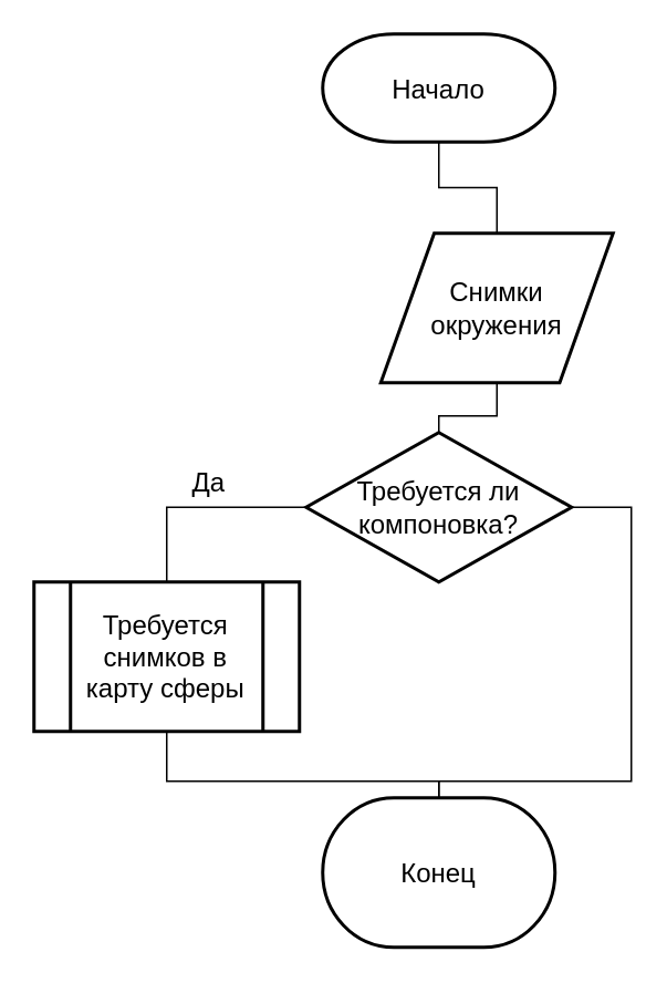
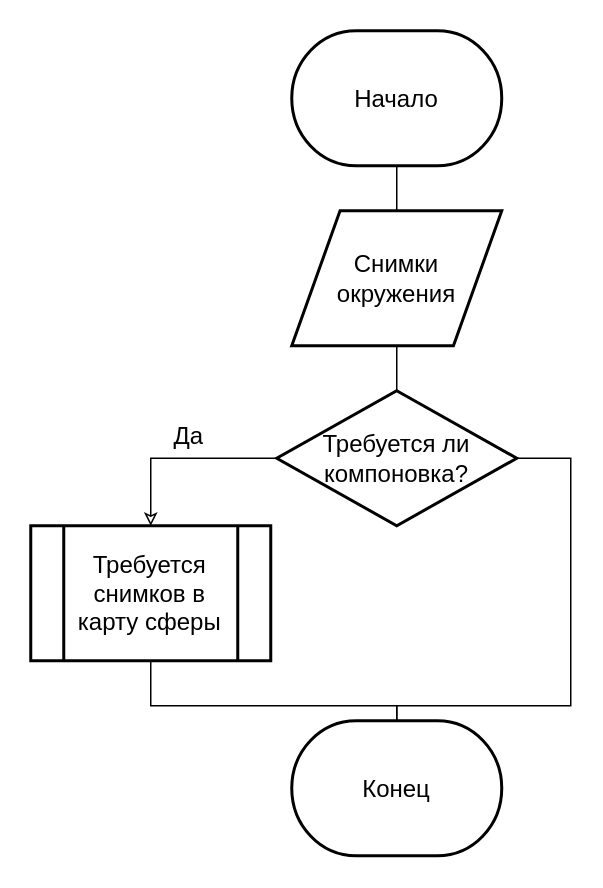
  <mxCell id="0" />
  <mxCell id="1" parent="0" />
  <mxCell id="2" style="edgeStyle=orthogonalEdgeStyle;rounded=0;orthogonalLoop=1;jettySize=auto;html=1;exitX=0.5;exitY=1;exitDx=0;exitDy=0;exitPerimeter=0;entryX=0.5;entryY=0;entryDx=0;entryDy=0;endArrow=none;endFill=0;" parent="1" source="3" target="7" edge="1"><mxGeometry relative="1" as="geometry" /></mxCell>
- <mxCell id="3" value="Начало" style="strokeWidth=2;html=1;shape=mxgraph.flowchart.terminator;whiteSpace=wrap;fontSize=16;" parent="1" vertex="1"><mxGeometry x="194" y="20" width="140" height="65" as="geometry" /></mxCell>
+ <mxCell id="3" value="Начало" style="strokeWidth=2;html=1;shape=mxgraph.flowchart.terminator;whiteSpace=wrap;fontSize=16;" parent="1" vertex="1"><mxGeometry x="194" y="20" width="140" height="90" as="geometry" /></mxCell>
  <mxCell id="4" value="Конец" style="strokeWidth=2;html=1;shape=mxgraph.flowchart.terminator;whiteSpace=wrap;fontSize=16;" parent="1" vertex="1"><mxGeometry x="194" y="480" width="140" height="90" as="geometry" /></mxCell>
  <mxCell id="5" style="edgeStyle=orthogonalEdgeStyle;rounded=0;orthogonalLoop=1;jettySize=auto;html=1;exitX=0.5;exitY=1;exitDx=0;exitDy=0;entryX=0.5;entryY=0;entryDx=0;entryDy=0;entryPerimeter=0;endArrow=none;endFill=0;" parent="1" target="10" edge="1"><mxGeometry relative="1" as="geometry"><mxPoint x="264" y="260" as="sourcePoint" /></mxGeometry></mxCell>
  <mxCell id="6" style="edgeStyle=orthogonalEdgeStyle;rounded=0;orthogonalLoop=1;jettySize=auto;html=1;exitX=0.5;exitY=1;exitDx=0;exitDy=0;entryX=0.5;entryY=0;entryDx=0;entryDy=0;entryPerimeter=0;endArrow=none;endFill=0;" parent="1" source="7" target="10" edge="1"><mxGeometry relative="1" as="geometry" /></mxCell>
- <mxCell id="7" value="Снимки окружения" style="shape=parallelogram;html=1;strokeWidth=2;perimeter=parallelogramPerimeter;whiteSpace=wrap;rounded=0;arcSize=12;size=0.23;fontSize=16;" parent="1" vertex="1"><mxGeometry x="229" y="140" width="140" height="90" as="geometry" /></mxCell>
- <mxCell id="8" value="Да" style="edgeStyle=orthogonalEdgeStyle;rounded=0;orthogonalLoop=1;jettySize=auto;html=1;exitX=0;exitY=0.5;exitDx=0;exitDy=0;exitPerimeter=0;entryX=0.5;entryY=0;entryDx=0;entryDy=0;fontSize=16;endArrow=none;endFill=0;" parent="1" source="10" target="12" edge="1"><mxGeometry x="-0.079" y="-15" relative="1" as="geometry"><mxPoint as="offset" /></mxGeometry></mxCell>
+ <mxCell id="7" value="Снимки окружения" style="shape=parallelogram;html=1;strokeWidth=2;perimeter=parallelogramPerimeter;whiteSpace=wrap;rounded=0;arcSize=12;size=0.23;fontSize=16;" parent="1" vertex="1"><mxGeometry x="194" y="140" width="140" height="90" as="geometry" /></mxCell>
+ <mxCell id="8" value="Да" style="edgeStyle=orthogonalEdgeStyle;rounded=0;orthogonalLoop=1;jettySize=auto;html=1;exitX=0;exitY=0.5;exitDx=0;exitDy=0;exitPerimeter=0;entryX=0.5;entryY=0;entryDx=0;entryDy=0;fontSize=16;endArrow=classic;endFill=0;" parent="1" source="10" target="12" edge="1"><mxGeometry x="-0.079" y="-15" relative="1" as="geometry"><mxPoint as="offset" /></mxGeometry></mxCell>
  <mxCell id="9" style="edgeStyle=orthogonalEdgeStyle;rounded=0;orthogonalLoop=1;jettySize=auto;html=1;exitX=1;exitY=0.5;exitDx=0;exitDy=0;exitPerimeter=0;entryX=0.5;entryY=0;entryDx=0;entryDy=0;endArrow=none;endFill=0;entryPerimeter=0;" parent="1" source="10" target="4" edge="1"><mxGeometry relative="1" as="geometry"><mxPoint x="264" y="490" as="targetPoint" /><Array as="points"><mxPoint x="380" y="305" /><mxPoint x="380" y="470" /><mxPoint x="264" y="470" /></Array></mxGeometry></mxCell>
  <mxCell id="10" value="Требуется ли компоновка?" style="strokeWidth=2;html=1;shape=mxgraph.flowchart.decision;whiteSpace=wrap;fontSize=16;" parent="1" vertex="1"><mxGeometry x="184" y="260" width="160" height="90" as="geometry" /></mxCell>
  <mxCell id="11" style="edgeStyle=orthogonalEdgeStyle;rounded=0;orthogonalLoop=1;jettySize=auto;html=1;exitX=0.5;exitY=1;exitDx=0;exitDy=0;entryX=0.5;entryY=0;entryDx=0;entryDy=0;endArrow=none;endFill=0;entryPerimeter=0;" parent="1" source="12" target="4" edge="1"><mxGeometry relative="1" as="geometry"><Array as="points"><mxPoint x="100" y="470" /><mxPoint x="264" y="470" /></Array><mxPoint x="264" y="490" as="targetPoint" /></mxGeometry></mxCell>
  <mxCell id="12" value="Требуется снимков в карту сферы" style="verticalLabelPosition=middle;verticalAlign=middle;html=1;shape=process;whiteSpace=wrap;rounded=0;size=0.14;arcSize=6;strokeWidth=2;labelPosition=center;align=center;fontSize=16;" parent="1" vertex="1"><mxGeometry x="20" y="350" width="160" height="90" as="geometry" /></mxCell>
